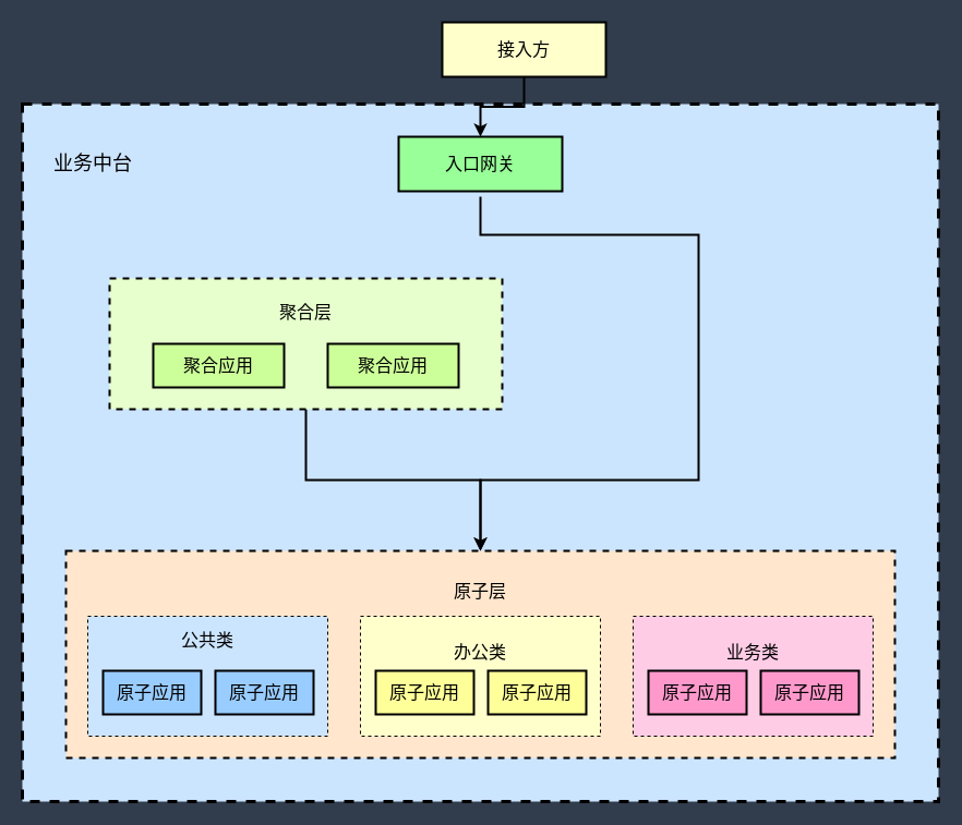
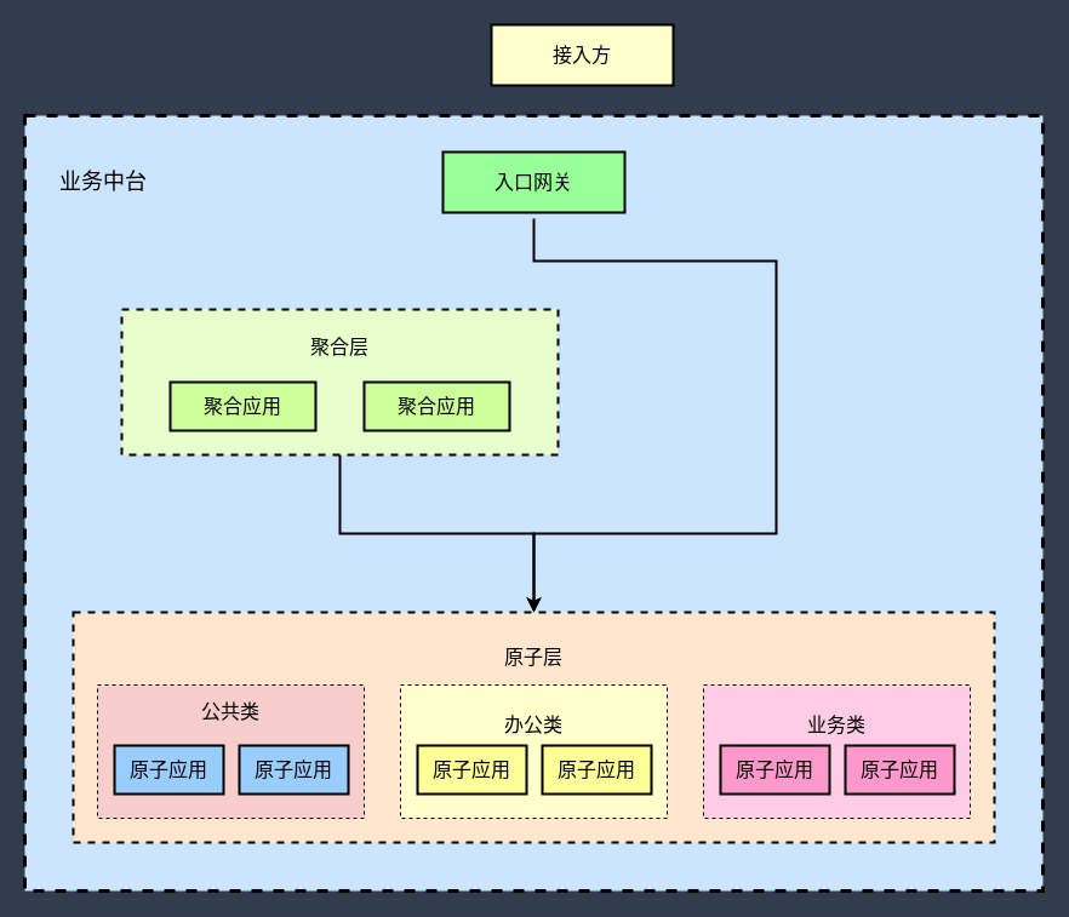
  <mxCell id="0" />
  <mxCell id="1" parent="0" />
  <mxCell id="2" value="" style="rounded=0;whiteSpace=wrap;html=1;fillColor=#CCE5FF;dashed=1;strokeWidth=3;" parent="1" vertex="1"><mxGeometry x="20" y="95" width="840" height="640" as="geometry" /></mxCell>
  <mxCell id="3" value="原子层&lt;br&gt;&lt;br&gt;&lt;br&gt;&lt;br&gt;&lt;br&gt;&lt;br&gt;&lt;br&gt;" style="rounded=0;whiteSpace=wrap;html=1;strokeWidth=2;gradientColor=none;fontSize=16;dashed=1;fillColor=#FFE6CC;" parent="1" vertex="1"><mxGeometry x="60" y="505" width="760" height="190" as="geometry" /></mxCell>
- <mxCell id="4" style="edgeStyle=orthogonalEdgeStyle;rounded=0;orthogonalLoop=1;jettySize=auto;html=1;exitX=0.5;exitY=1;exitDx=0;exitDy=0;fontSize=16;strokeWidth=2;" parent="1" source="5" target="7" edge="1"><mxGeometry relative="1" as="geometry" /></mxCell>
  <mxCell id="5" value="接入方" style="rounded=0;whiteSpace=wrap;html=1;strokeWidth=2;gradientColor=none;fontSize=16;fillColor=#FFFFCC;" parent="1" vertex="1"><mxGeometry x="405" y="20" width="150" height="50" as="geometry" /></mxCell>
  <mxCell id="6" style="edgeStyle=orthogonalEdgeStyle;rounded=0;orthogonalLoop=1;jettySize=auto;html=1;strokeWidth=2;exitX=0.5;exitY=1;exitDx=0;exitDy=0;endArrow=classic;endFill=1;entryX=0.5;entryY=0;entryDx=0;entryDy=0;" parent="1" target="3" edge="1"><mxGeometry relative="1" as="geometry"><mxPoint x="440" y="180" as="sourcePoint" /><mxPoint x="515" y="440" as="targetPoint" /><Array as="points"><mxPoint x="440" y="215" /><mxPoint x="640" y="215" /><mxPoint x="640" y="440" /><mxPoint x="440" y="440" /></Array></mxGeometry></mxCell>
  <mxCell id="7" value="入口网关" style="rounded=0;whiteSpace=wrap;html=1;strokeWidth=2;gradientColor=none;fontSize=16;fillColor=#99FF99;" parent="1" vertex="1"><mxGeometry x="365" y="125" width="150" height="50" as="geometry" /></mxCell>
  <mxCell id="8" style="edgeStyle=orthogonalEdgeStyle;rounded=0;orthogonalLoop=1;jettySize=auto;html=1;exitX=0.5;exitY=1;exitDx=0;exitDy=0;entryX=0.5;entryY=0;entryDx=0;entryDy=0;endArrow=classic;endFill=1;strokeWidth=2;" parent="1" source="9" target="3" edge="1"><mxGeometry relative="1" as="geometry"><mxPoint x="365" y="440" as="targetPoint" /></mxGeometry></mxCell>
  <mxCell id="9" value="聚合层&lt;br&gt;&lt;br&gt;&lt;br&gt;&lt;br&gt;" style="rounded=0;whiteSpace=wrap;html=1;strokeWidth=2;gradientColor=none;fontSize=16;dashed=1;fillColor=#E6FFCC;" parent="1" vertex="1"><mxGeometry x="100" y="255" width="360" height="120" as="geometry" /></mxCell>
  <mxCell id="10" value="聚合应用" style="rounded=0;whiteSpace=wrap;html=1;strokeWidth=2;fillColor=#CCFF99;gradientColor=none;fontSize=16;" parent="1" vertex="1"><mxGeometry x="140" y="315" width="120" height="40" as="geometry" /></mxCell>
  <mxCell id="11" value="聚合应用" style="rounded=0;whiteSpace=wrap;html=1;strokeWidth=2;fillColor=#CCFF99;gradientColor=none;fontSize=16;" parent="1" vertex="1"><mxGeometry x="300" y="315" width="120" height="40" as="geometry" /></mxCell>
  <mxCell id="12" value="&lt;font style=&quot;font-size: 18px;&quot;&gt;业务中台&lt;/font&gt;" style="text;html=1;strokeColor=none;fillColor=none;align=center;verticalAlign=middle;whiteSpace=wrap;rounded=0;fontSize=18;" parent="1" vertex="1"><mxGeometry x="45" y="135" width="80" height="30" as="geometry" /></mxCell>
  <mxCell id="13" value="" style="group" parent="1" vertex="1" connectable="0"><mxGeometry x="80" y="565" width="220" height="110" as="geometry" /></mxCell>
- <mxCell id="14" value="&lt;font style=&quot;font-size: 16px&quot;&gt;公共类&lt;br&gt;&lt;/font&gt;&lt;br&gt;&lt;br&gt;&lt;br&gt;" style="rounded=0;whiteSpace=wrap;html=1;fontSize=18;fillColor=#CCE5FF;dashed=1;" parent="13" vertex="1"><mxGeometry width="220" height="110" as="geometry" /></mxCell>
+ <mxCell id="14" value="&lt;font style=&quot;font-size: 16px&quot;&gt;公共类&lt;br&gt;&lt;/font&gt;&lt;br&gt;&lt;br&gt;&lt;br&gt;" style="rounded=0;whiteSpace=wrap;html=1;fontSize=18;fillColor=#f8cecc;dashed=1;" parent="13" vertex="1"><mxGeometry width="220" height="110" as="geometry" /></mxCell>
  <mxCell id="15" value="原子应用" style="rounded=0;whiteSpace=wrap;html=1;strokeWidth=2;fillColor=#99CCFF;gradientColor=none;fontSize=16;" parent="13" vertex="1"><mxGeometry x="14" y="50" width="90" height="40" as="geometry" /></mxCell>
  <mxCell id="16" value="原子应用" style="rounded=0;whiteSpace=wrap;html=1;strokeWidth=2;fillColor=#99CCFF;gradientColor=none;fontSize=16;" parent="13" vertex="1"><mxGeometry x="117" y="50" width="90" height="40" as="geometry" /></mxCell>
  <mxCell id="17" value="" style="group;fillColor=#FFFFCC;" parent="1" vertex="1" connectable="0"><mxGeometry x="330" y="565" width="220" height="110" as="geometry" /></mxCell>
  <mxCell id="18" value="&lt;font style=&quot;font-size: 16px&quot;&gt;办公类&lt;br&gt;&lt;/font&gt;&lt;br&gt;&lt;br&gt;" style="rounded=0;whiteSpace=wrap;html=1;fontSize=18;fillColor=none;dashed=1;" parent="17" vertex="1"><mxGeometry width="220" height="110" as="geometry" /></mxCell>
  <mxCell id="19" value="原子应用" style="rounded=0;whiteSpace=wrap;html=1;strokeWidth=2;fillColor=#FFFF99;gradientColor=none;fontSize=16;" parent="17" vertex="1"><mxGeometry x="14" y="50" width="90" height="40" as="geometry" /></mxCell>
  <mxCell id="20" value="原子应用" style="rounded=0;whiteSpace=wrap;html=1;strokeWidth=2;fillColor=#FFFF99;gradientColor=none;fontSize=16;" parent="17" vertex="1"><mxGeometry x="117" y="50" width="90" height="40" as="geometry" /></mxCell>
  <mxCell id="21" value="" style="group;fillColor=#FFCCE6;" parent="1" vertex="1" connectable="0"><mxGeometry x="580" y="565" width="220" height="110" as="geometry" /></mxCell>
  <mxCell id="22" value="&lt;font style=&quot;font-size: 16px&quot;&gt;业务类&lt;br&gt;&lt;/font&gt;&lt;br&gt;&lt;br&gt;" style="rounded=0;whiteSpace=wrap;html=1;fontSize=18;fillColor=none;dashed=1;" parent="21" vertex="1"><mxGeometry width="220" height="110" as="geometry" /></mxCell>
  <mxCell id="23" value="原子应用" style="rounded=0;whiteSpace=wrap;html=1;strokeWidth=2;fillColor=#FF99CC;gradientColor=none;fontSize=16;" parent="21" vertex="1"><mxGeometry x="14" y="50" width="90" height="40" as="geometry" /></mxCell>
  <mxCell id="24" value="原子应用" style="rounded=0;whiteSpace=wrap;html=1;strokeWidth=2;fillColor=#FF99CC;gradientColor=none;fontSize=16;" parent="21" vertex="1"><mxGeometry x="117" y="50" width="90" height="40" as="geometry" /></mxCell>
